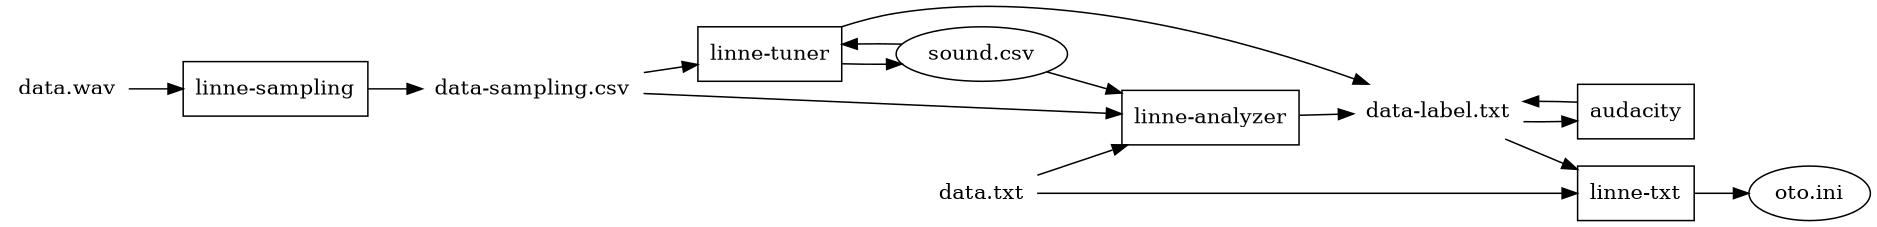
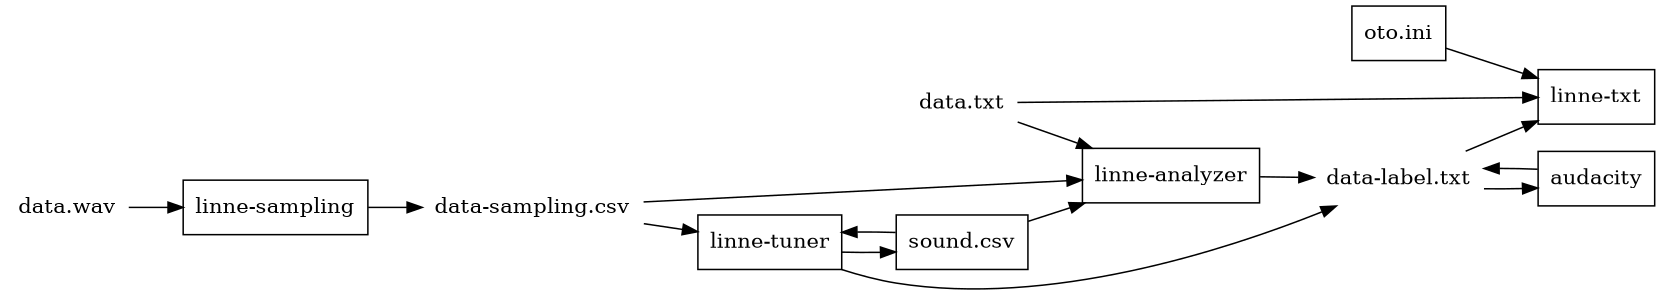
  digraph {
    rankdir=LR
    node [shape=box]
    "data-sampling.csv" [shape=none]
    "linne-sampling"
    "linne-analyzer"
    "linne-tuner"
    "data-label.txt" [shape=none]
    n6 [label="linne-txt"]
    audacity
-   "sound.csv" [shape=ellipse]
-   "oto.ini" [shape=ellipse]
+   "sound.csv"
+   "oto.ini"
    "data.txt" [shape=none]
    "data.wav" [shape=none]
    "data-sampling.csv" -> "linne-analyzer"
    "data-sampling.csv" -> "linne-tuner"
    "linne-sampling" -> "data-sampling.csv"
    "linne-analyzer" -> "data-label.txt"
    "linne-tuner" -> "data-label.txt"
    "linne-tuner" -> "sound.csv"
    "data-label.txt" -> n6
    "data-label.txt" -> audacity
-   n6 -> "oto.ini"
+   "oto.ini" -> n6
    audacity -> "data-label.txt"
    "sound.csv" -> "linne-analyzer"
    "sound.csv" -> "linne-tuner"
    "data.txt" -> "linne-analyzer"
    "data.txt" -> n6
    "data.wav" -> "linne-sampling"
  }
